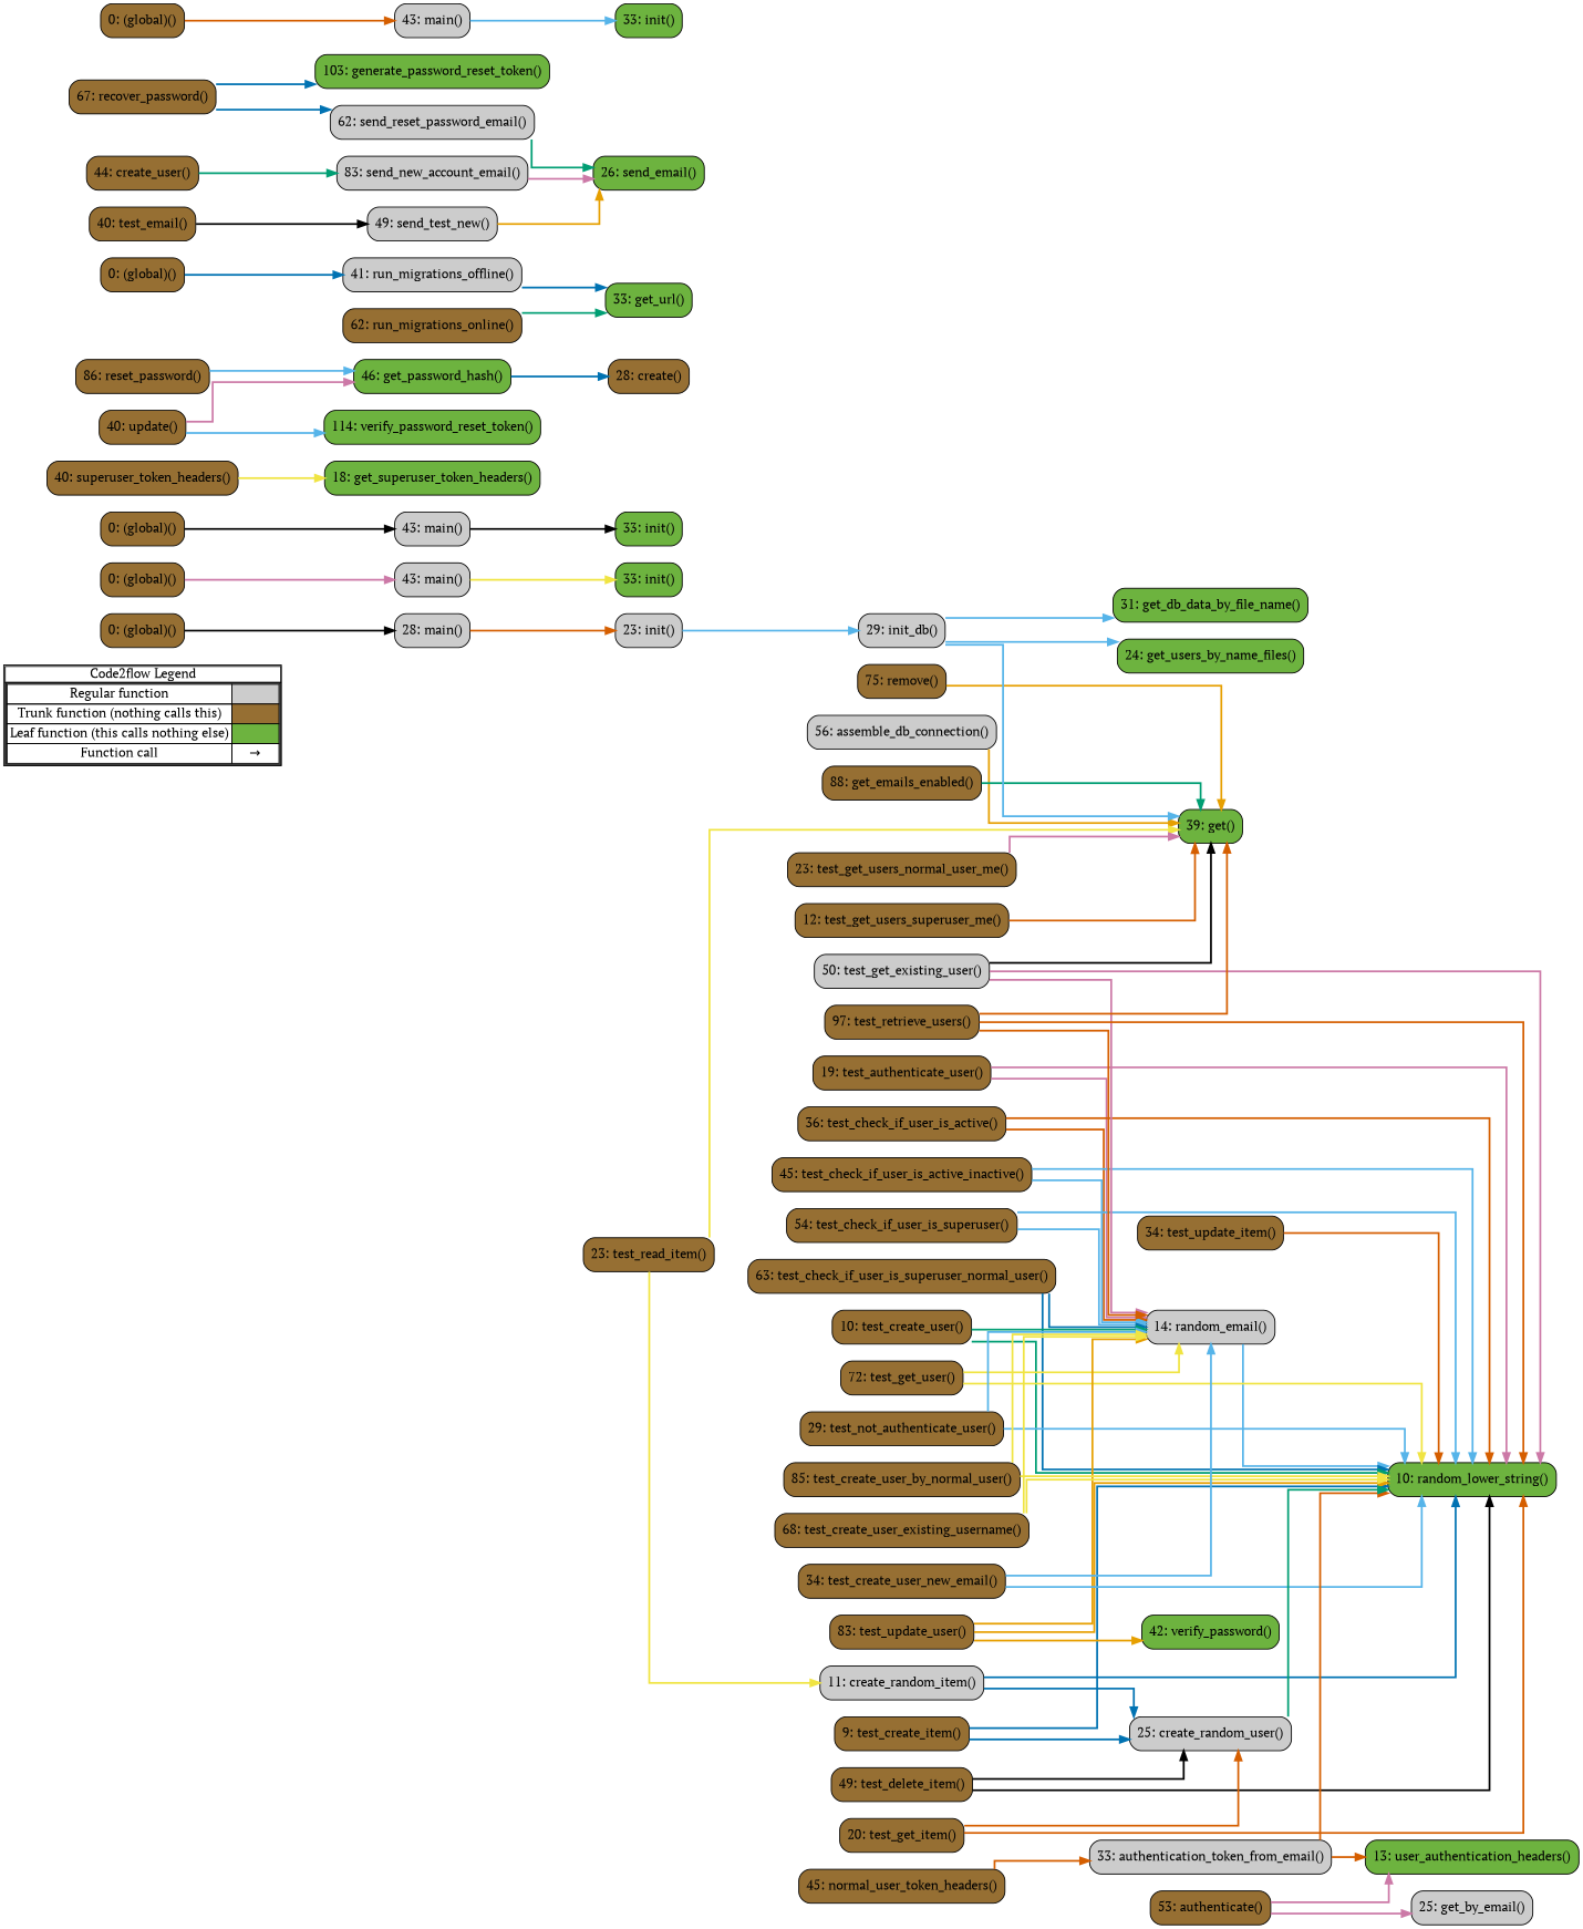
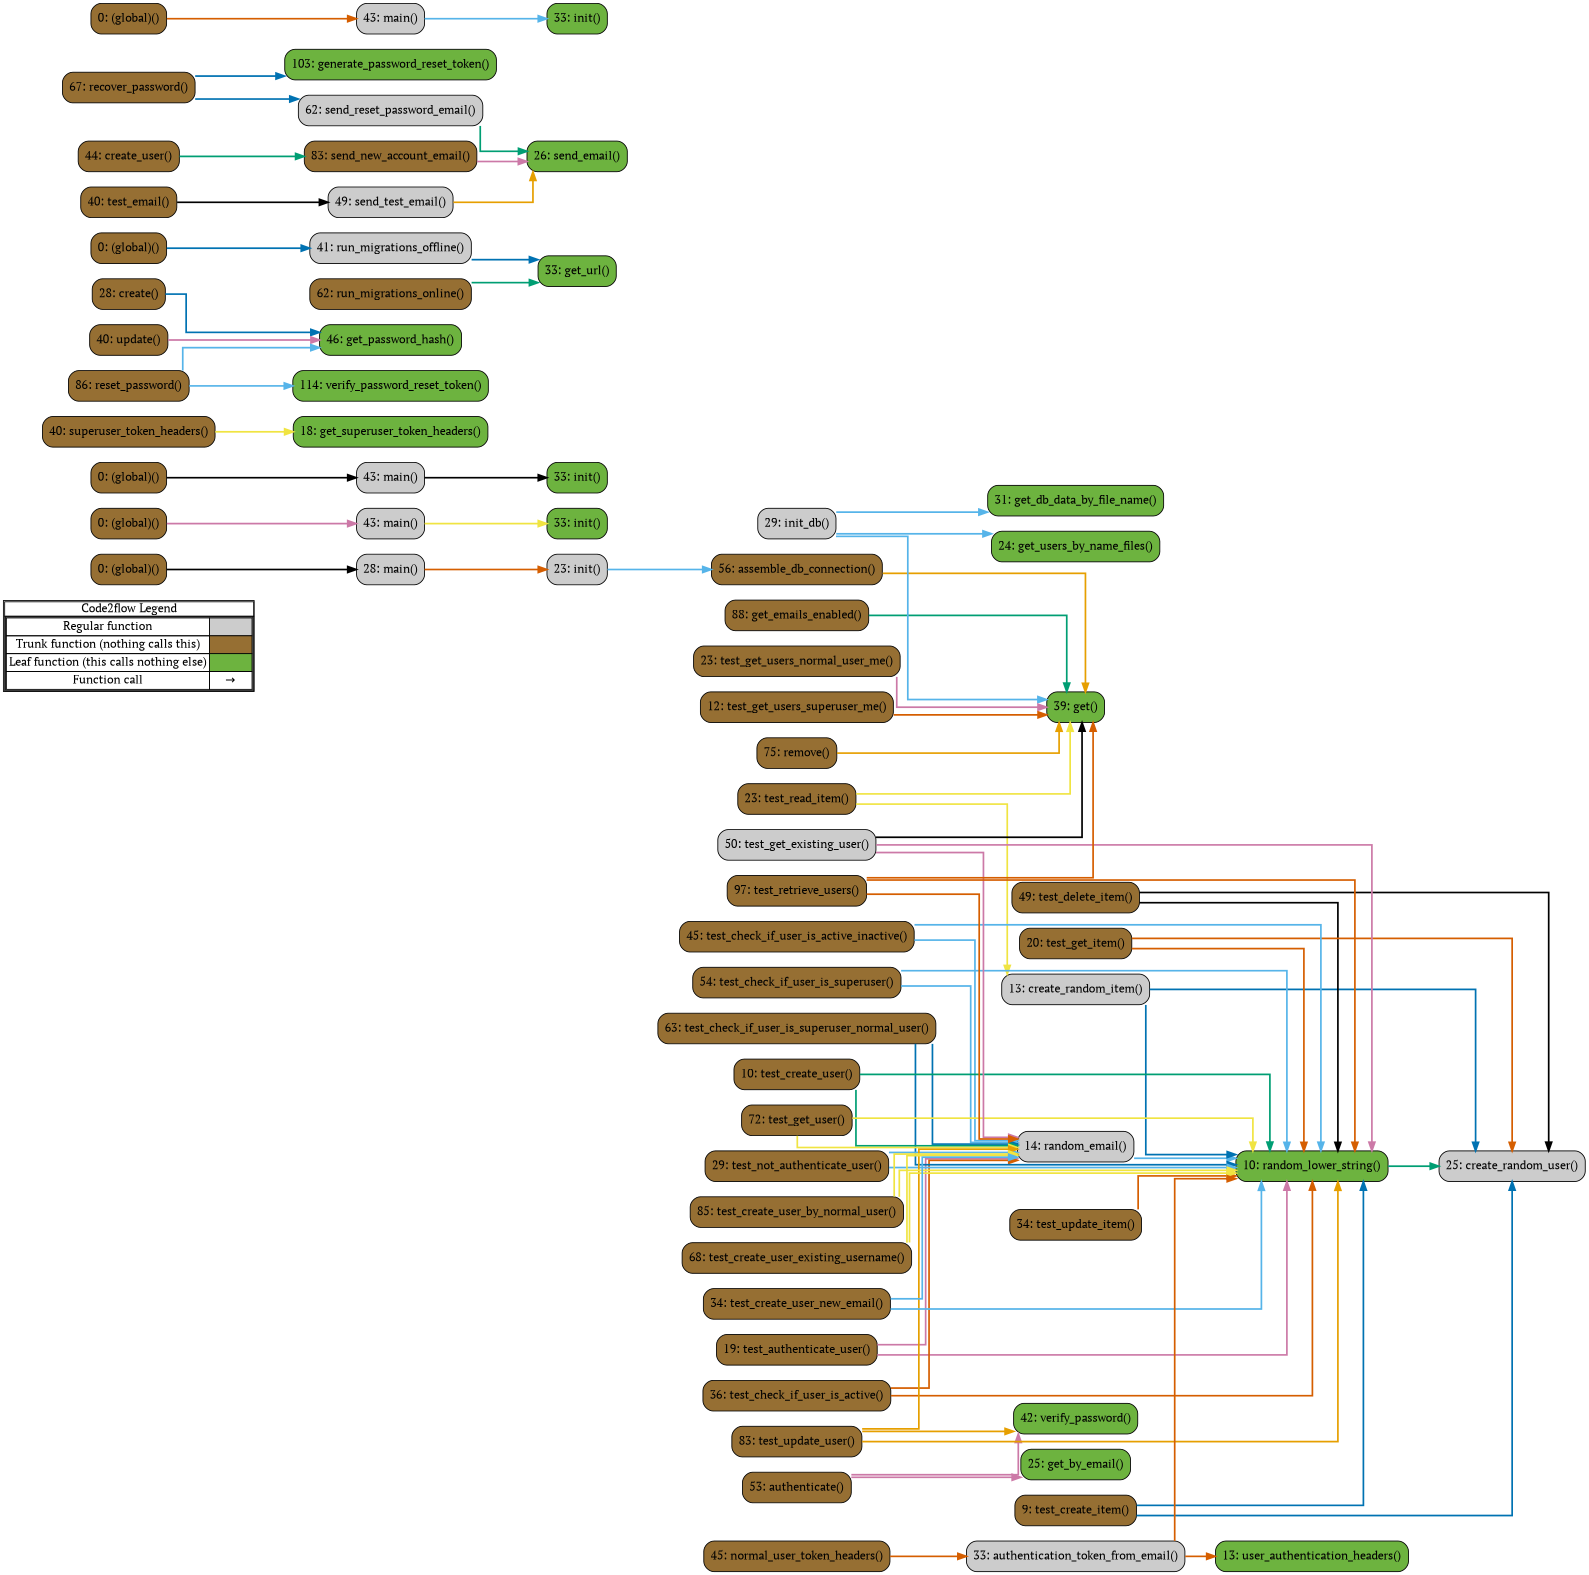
  digraph {
    concentrate=true
    fontname="PT Serif"
    rankdir=LR
    splines=ortho
    node [fontname="PT Serif" shape=rect fillcolor="#966F33" style="rounded,filled"]
    edge [color="#D55E00" fontname="PT Serif" penwidth=2]
    n1 [label=<         <table cellspacing="0" cellpadding="0" border="1"><tr><td>Code2flow Legend</td></tr><tr><td>         <table cellspacing="0">         <tr><td>Regular function</td><td width="50px" bgcolor='#cccccc'></td></tr>         <tr><td>Trunk function (nothing calls this)</td><td bgcolor='#966F33'></td></tr>         <tr><td>Leaf function (this calls nothing else)</td><td bgcolor='#6db33f'></td></tr>         <tr><td>Function call</td><td><font color='black'>&#8594;</font></td></tr>         </table></td></tr></table>         > margin=0 shape=none fillcolor="" style=""]
    n2 [fillcolor="#6db33f" label="31: get_db_data_by_file_name()"]
    n3 [fillcolor="#6db33f" label="24: get_users_by_name_files()"]
    n4 [label="0: (global)()"]
    n5 [fillcolor="#6db33f" label="33: init()"]
    n6 [fillcolor="#cccccc" label="43: main()"]
    n7 [fillcolor="#6db33f" label="39: get()"]
    n8 [label="75: remove()"]
    n9 [label="0: (global)()"]
    n10 [fillcolor="#6db33f" label="33: init()"]
    n11 [fillcolor="#cccccc" label="43: main()"]
    n12 [fillcolor="#6db33f" label="18: get_superuser_token_headers()"]
    n13 [fillcolor="#cccccc" label="14: random_email()"]
    n14 [fillcolor="#6db33f" label="10: random_lower_string()"]
-   n15 [fillcolor="#cccccc" label="56: assemble_db_connection()"]
+   n15 [label="56: assemble_db_connection()"]
    n16 [label="88: get_emails_enabled()"]
    n17 [label="45: normal_user_token_headers()"]
    n18 [label="40: superuser_token_headers()"]
    n19 [label="53: authenticate()"]
    n20 [label="28: create()"]
-   n21 [fillcolor="#cccccc" label="25: get_by_email()"]
+   n21 [fillcolor="#6db33f" label="25: get_by_email()"]
    n22 [label="40: update()"]
    n23 [label="0: (global)()"]
    n24 [fillcolor="#6db33f" label="33: get_url()"]
    n25 [fillcolor="#cccccc" label="41: run_migrations_offline()"]
    n26 [label="62: run_migrations_online()"]
    n27 [fillcolor="#cccccc" label="29: init_db()"]
    n28 [label="0: (global)()"]
    n29 [fillcolor="#cccccc" label="23: init()"]
    n30 [fillcolor="#cccccc" label="28: main()"]
-   n31 [fillcolor="#cccccc" label="11: create_random_item()"]
+   n31 [fillcolor="#cccccc" label="13: create_random_item()"]
    n32 [label="67: recover_password()"]
    n33 [label="86: reset_password()"]
    n34 [fillcolor="#6db33f" label="46: get_password_hash()"]
    n35 [fillcolor="#6db33f" label="42: verify_password()"]
    n36 [label="9: test_create_item()"]
    n37 [label="49: test_delete_item()"]
    n38 [label="20: test_get_item()"]
    n39 [label="34: test_update_item()"]
    n40 [label="23: test_read_item()"]
    n41 [label="19: test_authenticate_user()"]
    n42 [label="36: test_check_if_user_is_active()"]
    n43 [label="45: test_check_if_user_is_active_inactive()"]
    n44 [label="54: test_check_if_user_is_superuser()"]
    n45 [label="63: test_check_if_user_is_superuser_normal_user()"]
    n46 [label="10: test_create_user()"]
    n47 [label="72: test_get_user()"]
    n48 [label="29: test_not_authenticate_user()"]
    n49 [label="83: test_update_user()"]
    n50 [label="85: test_create_user_by_normal_user()"]
    n51 [label="68: test_create_user_existing_username()"]
    n52 [label="34: test_create_user_new_email()"]
    n53 [fillcolor="#cccccc" label="50: test_get_existing_user()"]
    n54 [label="23: test_get_users_normal_user_me()"]
    n55 [label="12: test_get_users_superuser_me()"]
    n56 [label="97: test_retrieve_users()"]
    n57 [label="0: (global)()"]
    n58 [fillcolor="#6db33f" label="33: init()"]
    n59 [fillcolor="#cccccc" label="43: main()"]
    n60 [fillcolor="#cccccc" label="33: authentication_token_from_email()"]
    n61 [fillcolor="#cccccc" label="25: create_random_user()"]
    n62 [fillcolor="#6db33f" label="13: user_authentication_headers()"]
    n63 [label="44: create_user()"]
    n64 [label="40: test_email()"]
    n65 [fillcolor="#6db33f" label="103: generate_password_reset_token()"]
    n66 [fillcolor="#6db33f" label="26: send_email()"]
-   n67 [fillcolor="#cccccc" label="83: send_new_account_email()"]
+   n67 [label="83: send_new_account_email()"]
    n68 [fillcolor="#cccccc" label="62: send_reset_password_email()"]
-   n69 [fillcolor="#cccccc" label="49: send_test_new()"]
+   n69 [fillcolor="#cccccc" label="49: send_test_email()"]
    n70 [fillcolor="#6db33f" label="114: verify_password_reset_token()"]
    subgraph sub_1 {
      label=legend
      rank=min
      n1
    }
    subgraph sub_2 {
      label="File: __init__"
      style=dotted
      n2
      n3
    }
    subgraph sub_3 {
      label="File: backend_pre_start"
      style=dotted
      n4
      n5
      n6
    }
    subgraph sub_4 {
      label="File: base"
      style=dotted
      subgraph sub_5 {
        label="Class: CRUDBase"
        style=dotted
        n7
        n8
      }
    }
    subgraph sub_6 {
      label="File: celeryworker_pre_start"
      style=dotted
      n9
      n10
      n11
    }
    subgraph sub_7 {
      label="File: utils"
      style=dotted
      n12
      n13
      n14
    }
    subgraph sub_8 {
      label="File: config"
      style=dotted
      subgraph sub_9 {
        label="Class: Settings"
        style=dotted
        n15
        n16
      }
    }
    subgraph sub_10 {
      label="File: conftest"
      style=dotted
      n17
      n18
    }
    subgraph sub_11 {
      label="File: crud_user"
      style=dotted
      subgraph sub_12 {
        label="Class: CRUDUser"
        style=dotted
        n19
        n20
        n21
        n22
      }
    }
    subgraph sub_13 {
      label="File: env"
      style=dotted
      n23
      n24
      n25
      n26
    }
    subgraph sub_14 {
      label="File: init_db"
      style=dotted
      n27
    }
    subgraph sub_15 {
      label="File: initial_data"
      style=dotted
      n28
      n29
      n30
    }
    subgraph sub_16 {
      label="File: item"
      style=dotted
      n31
    }
    subgraph sub_17 {
      label="File: login"
      style=dotted
      n32
      n33
    }
    subgraph sub_18 {
      label="File: security"
      style=dotted
      n34
      n35
    }
    subgraph sub_19 {
      label="File: test_item"
      style=dotted
      n36
      n37
      n38
      n39
    }
    subgraph sub_20 {
      label="File: test_items"
      style=dotted
      n40
    }
    subgraph sub_21 {
      label="File: test_user"
      style=dotted
      n41
      n42
      n43
      n44
      n45
      n46
      n47
      n48
      n49
    }
    subgraph sub_22 {
      label="File: test_users"
      style=dotted
      n50
      n51
      n52
      n53
      n54
      n55
      n56
    }
    subgraph sub_23 {
      label="File: tests_pre_start"
      style=dotted
      n57
      n58
      n59
    }
    subgraph sub_24 {
      label="File: user"
      style=dotted
      n60
      n61
      n62
    }
    subgraph sub_25 {
      label="File: users"
      style=dotted
      n63
    }
    subgraph sub_26 {
      label="File: utils"
      style=dotted
      n64
    }
    subgraph sub_27 {
      label="File: utils"
      style=dotted
      n65
      n66
      n67
      n68
      n69
      n70
    }
    n4 -> n6 [color="#CC79A7"]
    n6 -> n5 [color="#F0E442"]
    n8 -> n7 [color="#E69F00"]
    n9 -> n11 [color="#000000"]
    n11 -> n10 [color="#000000"]
    n13 -> n14 [color="#56B4E9"]
    n13 -> n14 [color="#56B4E9"]
    n15 -> n7 [color="#E69F00"]
    n15 -> n7 [color="#E69F00"]
    n15 -> n7 [color="#E69F00"]
    n15 -> n7 [color="#E69F00"]
    n16 -> n7 [color="#009E73"]
    n16 -> n7 [color="#009E73"]
    n16 -> n7 [color="#009E73"]
    n17 -> n60
    n18 -> n12 [color="#F0E442"]
    n19 -> n21 [color="#CC79A7"]
-   n19 -> n62 [color="#CC79A7"]
-   n34 -> n20 [color="#0072B2"]
+   n19 -> n35 [color="#CC79A7"]
+   n20 -> n34 [color="#0072B2"]
    n22 -> n34 [color="#CC79A7"]
    n23 -> n25 [color="#0072B2"]
    n25 -> n24 [color="#0072B2"]
    n26 -> n24 [color="#009E73"]
    n27 -> n2 [color="#56B4E9"]
    n27 -> n3 [color="#56B4E9"]
    n27 -> n7 [color="#56B4E9"]
    n28 -> n30 [color="#000000"]
-   n29 -> n27 [color="#56B4E9"]
+   n29 -> n15 [color="#56B4E9"]
    n30 -> n29
    n31 -> n14 [color="#0072B2"]
    n31 -> n14 [color="#0072B2"]
    n31 -> n61 [color="#0072B2"]
    n32 -> n65 [color="#0072B2"]
    n32 -> n68 [color="#0072B2"]
    n33 -> n34 [color="#56B4E9"]
-   n22 -> n70 [color="#56B4E9"]
+   n33 -> n70 [color="#56B4E9"]
    n36 -> n14 [color="#0072B2"]
    n36 -> n14 [color="#0072B2"]
    n36 -> n61 [color="#0072B2"]
    n37 -> n14 [color="#000000"]
    n37 -> n14 [color="#000000"]
    n37 -> n61 [color="#000000"]
    n38 -> n14
    n38 -> n14
    n38 -> n61
    n39 -> n14
    n39 -> n14
    n39 -> n14
    n40 -> n7 [color="#F0E442"]
    n40 -> n31 [color="#F0E442"]
    n41 -> n13 [color="#CC79A7"]
    n41 -> n14 [color="#CC79A7"]
    n42 -> n13
    n42 -> n14
    n43 -> n13 [color="#56B4E9"]
    n43 -> n14 [color="#56B4E9"]
    n44 -> n13 [color="#56B4E9"]
    n44 -> n14 [color="#56B4E9"]
    n45 -> n13 [color="#0072B2"]
    n45 -> n14 [color="#0072B2"]
    n46 -> n13 [color="#009E73"]
    n46 -> n14 [color="#009E73"]
    n47 -> n13 [color="#F0E442"]
    n47 -> n14 [color="#F0E442"]
    n48 -> n13 [color="#56B4E9"]
    n48 -> n14 [color="#56B4E9"]
    n49 -> n13 [color="#E69F00"]
    n49 -> n14 [color="#E69F00"]
    n49 -> n14 [color="#E69F00"]
    n49 -> n35 [color="#E69F00"]
    n50 -> n13 [color="#F0E442"]
    n50 -> n14 [color="#F0E442"]
    n51 -> n13 [color="#F0E442"]
    n51 -> n14 [color="#F0E442"]
    n52 -> n13 [color="#56B4E9"]
    n52 -> n14 [color="#56B4E9"]
    n53 -> n7 [color="#000000"]
    n53 -> n13 [color="#CC79A7"]
    n53 -> n14 [color="#CC79A7"]
    n54 -> n7 [color="#CC79A7"]
    n55 -> n7
    n56 -> n7
    n56 -> n13
    n56 -> n13
    n56 -> n14
    n56 -> n14
    n57 -> n59
    n59 -> n58 [color="#56B4E9"]
    n60 -> n14
    n60 -> n62
-   n61 -> n14 [color="#009E73"]
+   n14 -> n61 [color="#009E73"]
    n63 -> n67 [color="#009E73"]
    n64 -> n69 [color="#000000"]
    n67 -> n66 [color="#CC79A7"]
    n68 -> n66 [color="#009E73"]
    n69 -> n66 [color="#E69F00"]
  }
